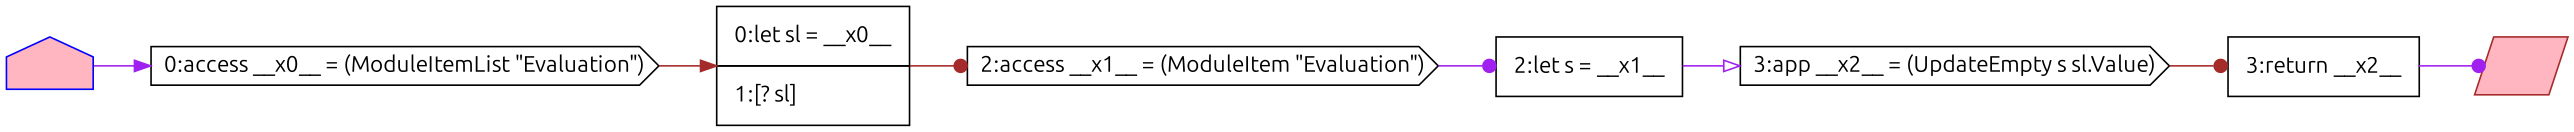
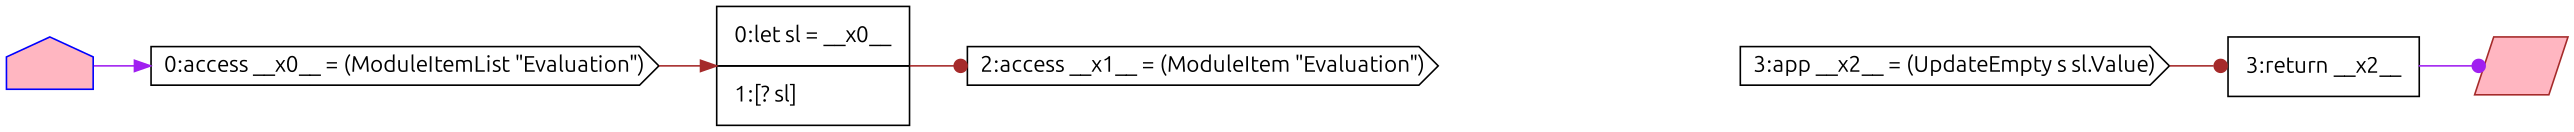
  digraph {
    fontname=Ubuntu
    rankdir=LR
    node [color=black fillcolor=white fontname=Ubuntu shape=cds style=filled]
    edge [arrowhead=dot color=purple fontname=Ubuntu]
    n1 [color=brown fillcolor=lightpink label=" " shape=parallelogram]
    n2 [label=<<font color="black">3:app __x2__ = (UpdateEmpty s sl.Value)</font>>]
    n3 [label=<<font color="black">     <table border="0" cellborder="1" cellspacing="0" cellpadding="10">       <tr><td align="left">3:return __x2__</td></tr>     </table>   </font>> margin=0 shape=none]
-   n4 [label=<<font color="black">     <table border="0" cellborder="1" cellspacing="0" cellpadding="10">       <tr><td align="left">2:let s = __x1__</td></tr>     </table>   </font>> margin=0 shape=none]
    n5 [label=<<font color="black">     <table border="0" cellborder="1" cellspacing="0" cellpadding="10">       <tr><td align="left">0:let sl = __x0__</td></tr>       <tr><td align="left">1:[? sl]</td></tr>     </table>   </font>> margin=0 shape=none]
    n6 [label=<<font color="black">2:access __x1__ = (ModuleItem &quot;Evaluation&quot;)</font>>]
    n7 [label=<<font color="black">0:access __x0__ = (ModuleItemList &quot;Evaluation&quot;)</font>>]
    n8 [color=blue fillcolor=lightpink label=" " shape=house]
    n2 -> n3 [color=brown]
    n3 -> n1
-   n4 -> n2 [arrowhead=onormal]
    n5 -> n6 [color=brown]
-   n6 -> n4
    n7 -> n5 [arrowhead=normal color=brown]
    n8 -> n7 [arrowhead=normal]
  }
